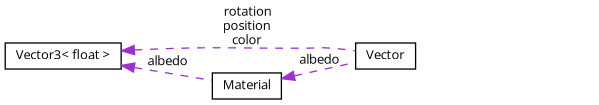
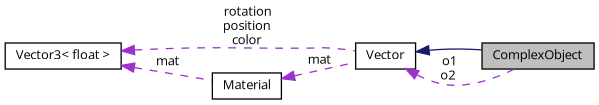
  digraph {
    fontname="Open Sans"
    rankdir=LR
    node [color=black fillcolor=white fontname="Open Sans" fontsize=10 shape=record style=filled]
    edge [color=darkorchid3 dir=back fontname="Open Sans" fontsize=10 labelfontname=Helvetica labelfontsize=10 style=dashed]
+   n1 [fillcolor=grey75 fontcolor=black height=0.2 label=ComplexObject width=0.4]
    n2 [height=0.2 label=Vector width=0.4]
    n3 [height=0.2 label=Material width=0.4]
    n4 [height=0.2 label="Vector3\< float \>" width=0.4]
-   n3 -> n2 [label=" albedo"]
+   n2 -> n1 [color=midnightblue style=solid]
+   n2 -> n1 [label=" o1\no2"]
+   n3 -> n2 [label=" mat"]
    n4 -> n2 [label=" rotation\nposition\ncolor"]
-   n4 -> n3 [label=" albedo"]
+   n4 -> n3 [label=" mat"]
  }
